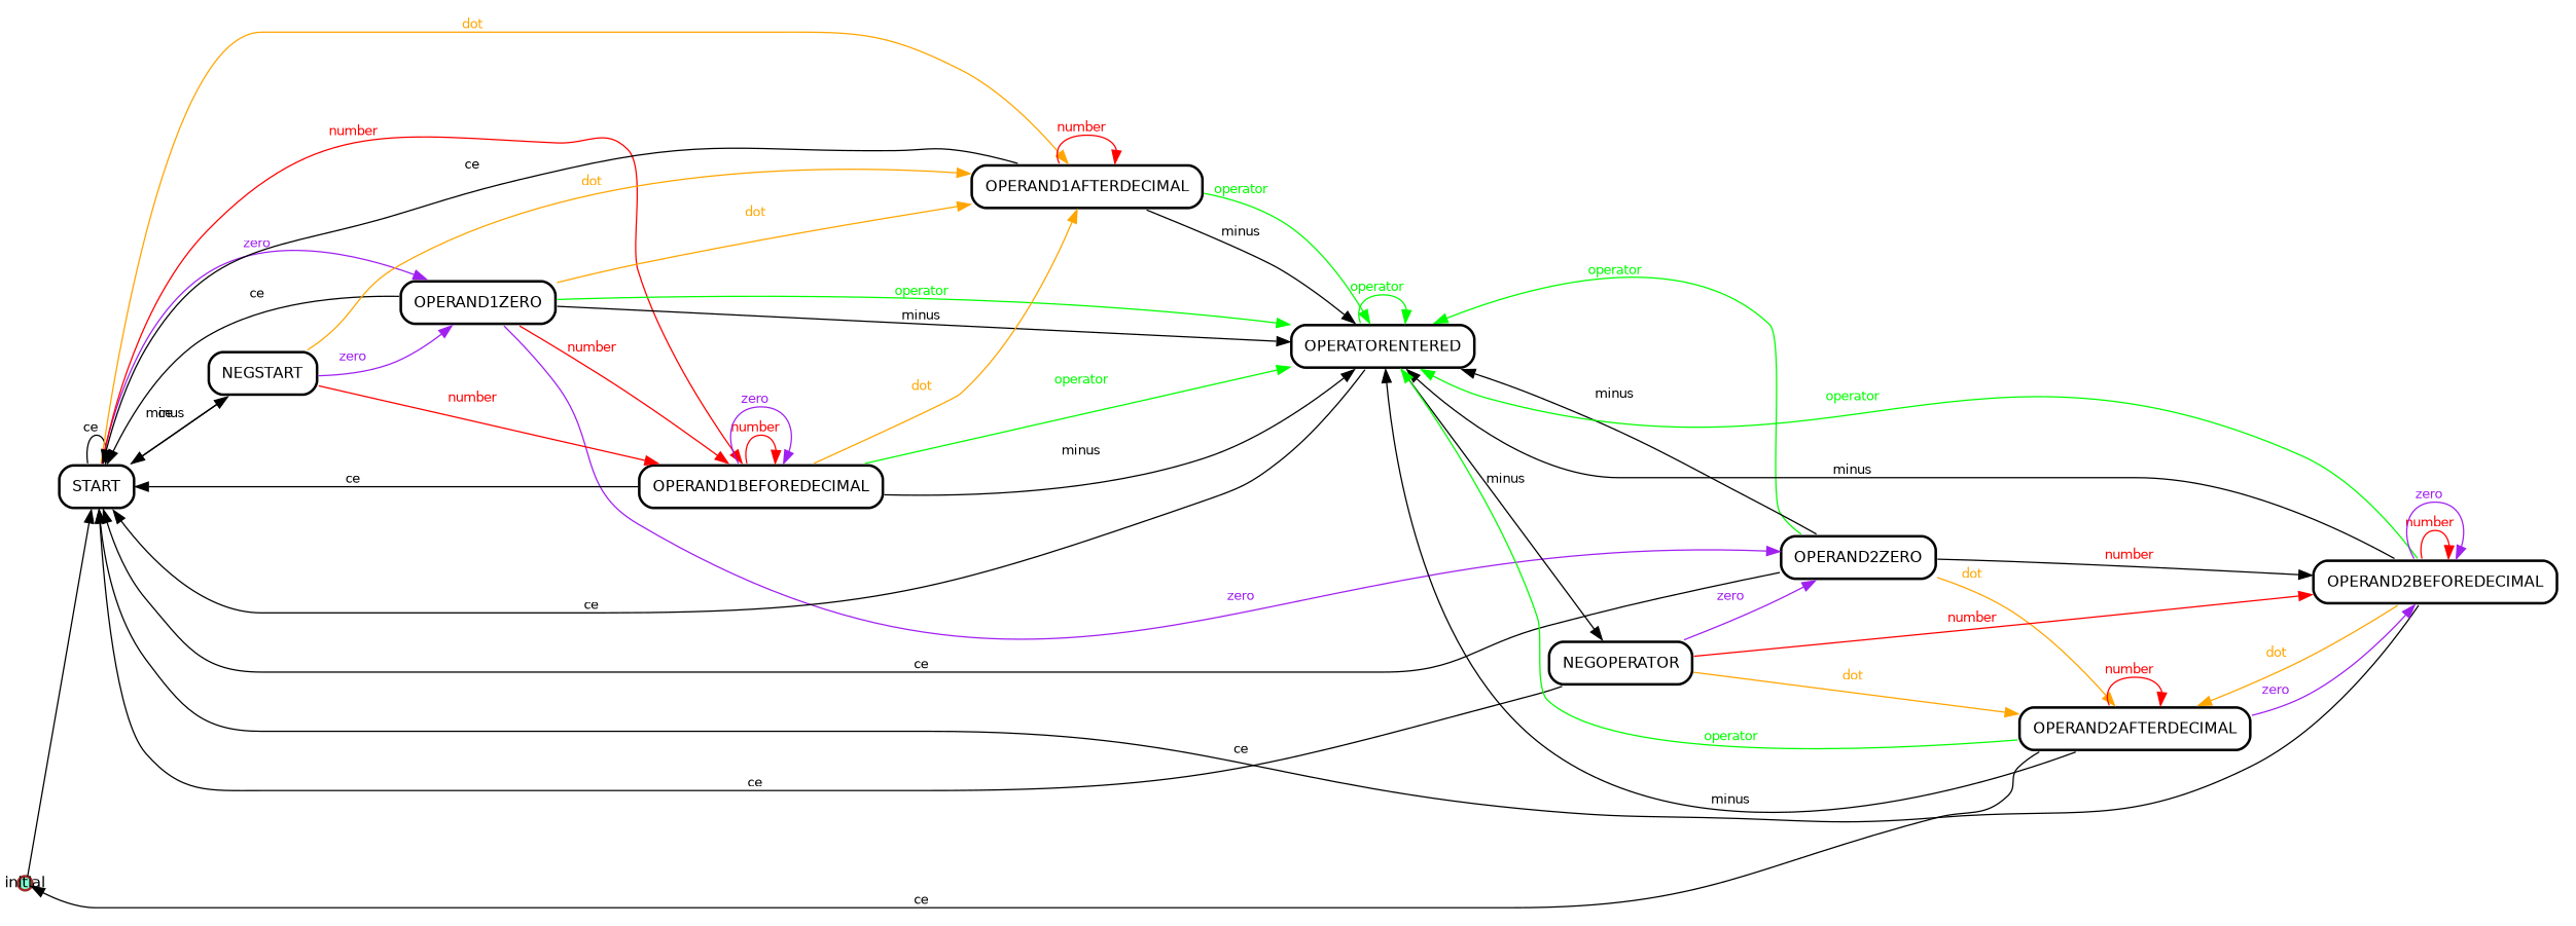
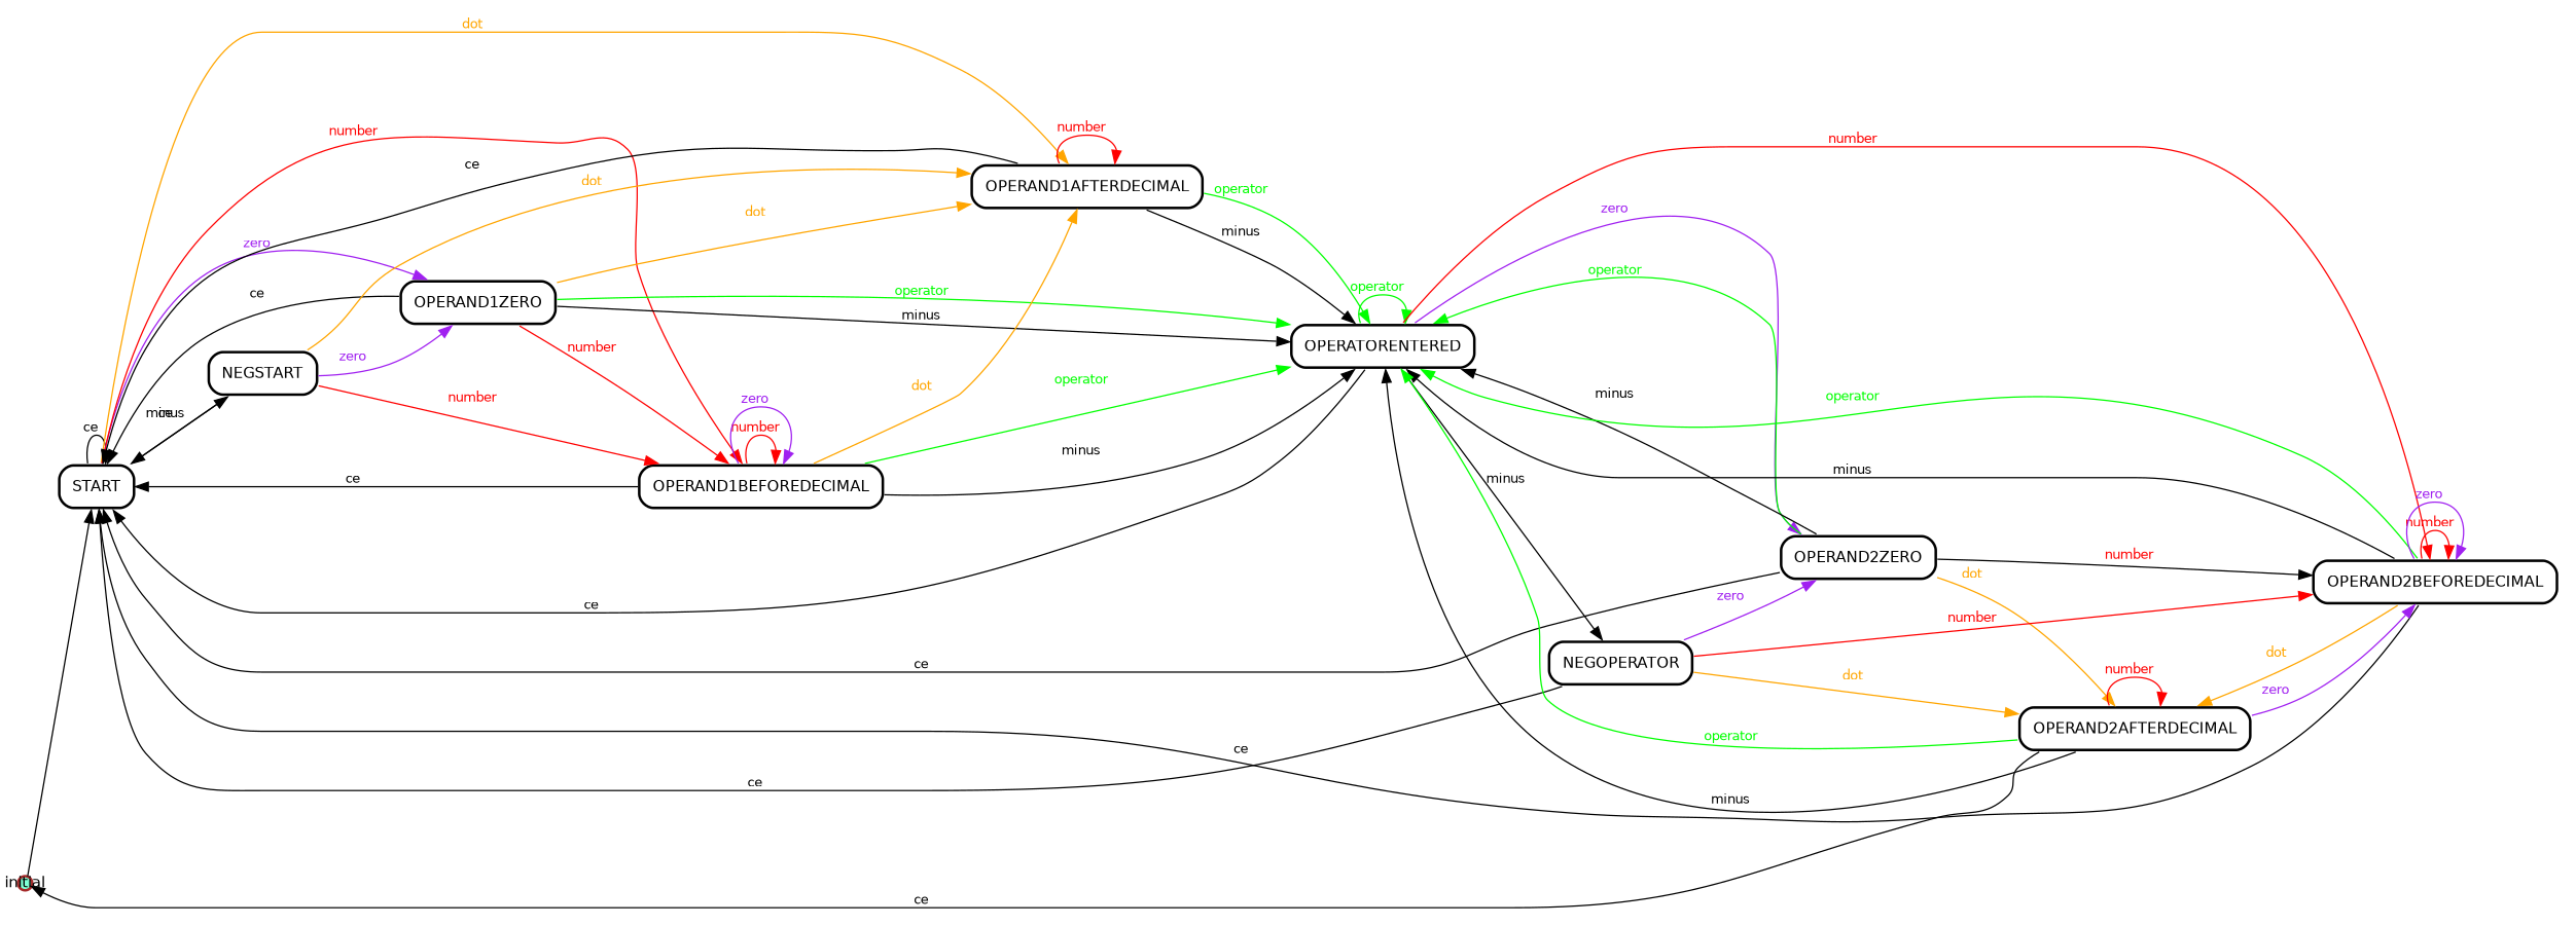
  digraph {
    compound=true
    fontname=Helvetica
    fontsize=12
    nodesep=0.3
    ordering=out
    penwidth=2.0
    rankdir=LR
    ranksep=0.1
    splines=true
    node [fillcolor=transparent fontname=Helvetica fontsize=12 penwidth=2.0 shape=plaintext style=filled margin=0]
    edge [fontname=Helvetica fontsize=10]
    initial [color=brown fillcolor=aquamarine fixedsize=true height=0.15 shape=circle margin=""]
    n2 [label=<        <table align="center" cellborder="0" border="2" style="rounded" width="48">         <tr><td width="48" cellpadding="7">START</td></tr>       </table>     >]
    n3 [label=<        <table align="center" cellborder="0" border="2" style="rounded" width="48">         <tr><td width="48" cellpadding="7">OPERAND1AFTERDECIMAL</td></tr>       </table>     >]
    n4 [label=<        <table align="center" cellborder="0" border="2" style="rounded" width="48">         <tr><td width="48" cellpadding="7">OPERAND1ZERO</td></tr>       </table>     >]
    n5 [label=<        <table align="center" cellborder="0" border="2" style="rounded" width="48">         <tr><td width="48" cellpadding="7">OPERAND1BEFOREDECIMAL</td></tr>       </table>     >]
    n6 [label=<        <table align="center" cellborder="0" border="2" style="rounded" width="48">         <tr><td width="48" cellpadding="7">NEGSTART</td></tr>       </table>     >]
    n7 [label=<        <table align="center" cellborder="0" border="2" style="rounded" width="48">         <tr><td width="48" cellpadding="7">OPERATORENTERED</td></tr>       </table>     >]
    n8 [label=<        <table align="center" cellborder="0" border="2" style="rounded" width="48">         <tr><td width="48" cellpadding="7">OPERAND2ZERO</td></tr>       </table>     >]
    n9 [label=<        <table align="center" cellborder="0" border="2" style="rounded" width="48">         <tr><td width="48" cellpadding="7">OPERAND2BEFOREDECIMAL</td></tr>       </table>     >]
    n10 [label=<        <table align="center" cellborder="0" border="2" style="rounded" width="48">         <tr><td width="48" cellpadding="7">NEGOPERATOR</td></tr>       </table>     >]
    n11 [label=<        <table align="center" cellborder="0" border="2" style="rounded" width="48">         <tr><td width="48" cellpadding="7">OPERAND2AFTERDECIMAL</td></tr>       </table>     >]
    initial -> n2 [label=" "]
    n2 -> n2 [label="ce   \l"]
    n2 -> n3 [color=orange fontcolor=orange label="dot   \l"]
    n2 -> n4 [color=purple fontcolor=purple label="zero   \l"]
    n2 -> n5 [color=red fontcolor=red label="number   \l"]
    n2 -> n6 [label="minus   \l"]
    n3 -> n2 [label="ce   \l"]
    n3 -> n3 [color=red fontcolor=red label="number   \l"]
    n3 -> n7 [color=green fontcolor=green label="operator   \l"]
    n3 -> n7 [label="minus   \l"]
    n4 -> n2 [label="ce   \l"]
    n4 -> n3 [color=orange fontcolor=orange label="dot   \l"]
    n4 -> n5 [color=red fontcolor=red label="number   \l"]
    n4 -> n7 [color=green fontcolor=green label="operator   \l"]
    n4 -> n7 [label="minus   \l"]
    n5 -> n2 [label="ce   \l"]
    n5 -> n3 [color=orange fontcolor=orange label="dot   \l"]
    n5 -> n5 [color=red fontcolor=red label="number   \l"]
    n5 -> n5 [color=purple fontcolor=purple label="zero   \l"]
    n5 -> n7 [color=green fontcolor=green label="operator   \l"]
    n5 -> n7 [label="minus   \l"]
    n6 -> n2 [label="ce   \l"]
    n6 -> n3 [color=orange fontcolor=orange label="dot   \l"]
    n6 -> n4 [color=purple fontcolor=purple label="zero   \l"]
    n6 -> n5 [color=red fontcolor=red label="number   \l"]
    n7 -> n2 [label="ce   \l"]
    n7 -> n7 [color=green fontcolor=green label="operator   \l"]
-   n4 -> n8 [color=purple fontcolor=purple label="zero   \l"]
+   n7 -> n8 [color=purple fontcolor=purple label="zero   \l"]
+   n7 -> n9 [color=red fontcolor=red label="number   \l"]
    n7 -> n10 [label="minus   \l"]
    n8 -> n2 [label="ce   \l"]
    n8 -> n7 [color=green fontcolor=green label="operator   \l"]
    n8 -> n7 [label="minus   \l"]
    n8 -> n9 [color=black fontcolor=red label="number   \l"]
    n8 -> n11 [color=orange fontcolor=orange label="dot   \l"]
    n9 -> n2 [label="ce   \l"]
    n9 -> n7 [color=green fontcolor=green label="operator   \l"]
    n9 -> n7 [label="minus   \l"]
    n9 -> n9 [color=red fontcolor=red label="number   \l"]
    n9 -> n9 [color=purple fontcolor=purple label="zero   \l"]
    n9 -> n11 [color=orange fontcolor=orange label="dot   \l"]
    n10 -> n2 [label="ce   \l"]
    n10 -> n8 [color=purple fontcolor=purple label="zero   \l"]
    n10 -> n9 [color=red fontcolor=red label="number   \l"]
    n10 -> n11 [color=orange fontcolor=orange label="dot   \l"]
    n11 -> initial [label="ce   \l"]
    n11 -> n7 [color=green fontcolor=green label="operator   \l"]
    n11 -> n7 [label="minus   \l"]
    n11 -> n9 [color=purple fontcolor=purple label="zero   \l"]
    n11 -> n11 [color=red fontcolor=red label="number   \l"]
  }
